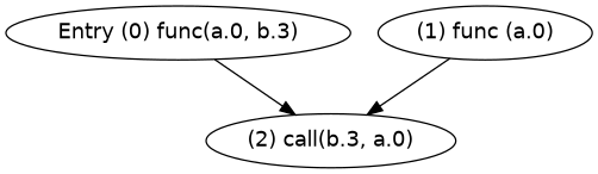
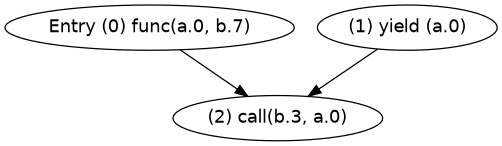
  digraph {
    fontname="DejaVu Sans"
    node [fontname="DejaVu Sans"]
    edge [fontname="DejaVu Sans"]
-   n1 [label="Entry (0) func(a.0, b.3)"]
+   n1 [label="Entry (0) func(a.0, b.7)"]
    n2 [label="(2) call(b.3, a.0)"]
-   n3 [label="(1) func (a.0)"]
+   n3 [label="(1) yield (a.0)"]
    n1 -> n2
    n3 -> n2
  }
